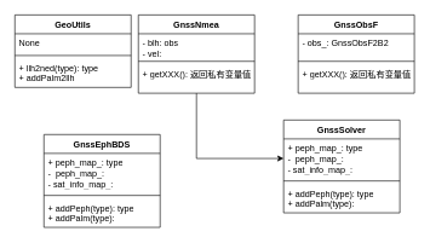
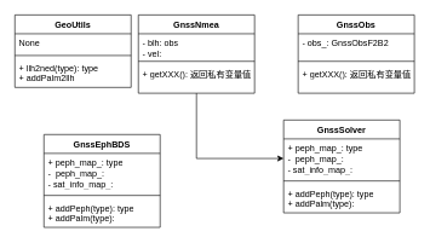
  <mxCell id="0" />
  <mxCell id="1" parent="0" />
  <mxCell id="2" value="GeoUtils" style="swimlane;fontStyle=1;align=center;verticalAlign=top;childLayout=stackLayout;horizontal=1;startSize=26;horizontalStack=0;resizeParent=1;resizeParentMax=0;resizeLast=0;collapsible=1;marginBottom=0;whiteSpace=wrap;html=1;" vertex="1" parent="1"><mxGeometry x="20" y="20" width="160" height="100" as="geometry" /></mxCell>
  <mxCell id="3" value="None" style="text;strokeColor=none;fillColor=none;align=left;verticalAlign=top;spacingLeft=4;spacingRight=4;overflow=hidden;rotatable=0;points=[[0,0.5],[1,0.5]];portConstraint=eastwest;whiteSpace=wrap;html=1;" vertex="1" parent="2"><mxGeometry y="26" width="160" height="26" as="geometry" /></mxCell>
  <mxCell id="4" value="" style="line;strokeWidth=1;fillColor=none;align=left;verticalAlign=middle;spacingTop=-1;spacingLeft=3;spacingRight=3;rotatable=0;labelPosition=right;points=[];portConstraint=eastwest;strokeColor=inherit;" vertex="1" parent="2"><mxGeometry y="52" width="160" height="8" as="geometry" /></mxCell>
  <mxCell id="5" value="+ llh2ned(type): type&lt;div&gt;+ addPalm2llh&lt;/div&gt;" style="text;strokeColor=none;fillColor=none;align=left;verticalAlign=top;spacingLeft=4;spacingRight=4;overflow=hidden;rotatable=0;points=[[0,0.5],[1,0.5]];portConstraint=eastwest;whiteSpace=wrap;html=1;" vertex="1" parent="2"><mxGeometry y="60" width="160" height="40" as="geometry" /></mxCell>
  <mxCell id="6" value="GnssEphBDS" style="swimlane;fontStyle=1;align=center;verticalAlign=top;childLayout=stackLayout;horizontal=1;startSize=26;horizontalStack=0;resizeParent=1;resizeParentMax=0;resizeLast=0;collapsible=1;marginBottom=0;whiteSpace=wrap;html=1;" vertex="1" parent="1"><mxGeometry x="60" y="185" width="160" height="128" as="geometry" /></mxCell>
  <mxCell id="7" value="+ peph_map_: type&lt;div&gt;-&amp;nbsp; peph_map_:&lt;/div&gt;&lt;div&gt;- sat_info_map_:&lt;/div&gt;" style="text;strokeColor=none;fillColor=none;align=left;verticalAlign=top;spacingLeft=4;spacingRight=4;overflow=hidden;rotatable=0;points=[[0,0.5],[1,0.5]];portConstraint=eastwest;whiteSpace=wrap;html=1;" vertex="1" parent="6"><mxGeometry y="26" width="160" height="54" as="geometry" /></mxCell>
  <mxCell id="8" value="" style="line;strokeWidth=1;fillColor=none;align=left;verticalAlign=middle;spacingTop=-1;spacingLeft=3;spacingRight=3;rotatable=0;labelPosition=right;points=[];portConstraint=eastwest;strokeColor=inherit;" vertex="1" parent="6"><mxGeometry y="80" width="160" height="8" as="geometry" /></mxCell>
  <mxCell id="9" value="+ addPeph(type): type&lt;div&gt;+ addPalm(type):&lt;/div&gt;" style="text;strokeColor=none;fillColor=none;align=left;verticalAlign=top;spacingLeft=4;spacingRight=4;overflow=hidden;rotatable=0;points=[[0,0.5],[1,0.5]];portConstraint=eastwest;whiteSpace=wrap;html=1;" vertex="1" parent="6"><mxGeometry y="88" width="160" height="40" as="geometry" /></mxCell>
  <mxCell id="10" value="" style="edgeStyle=orthogonalEdgeStyle;rounded=0;orthogonalLoop=1;jettySize=auto;html=1;entryX=0;entryY=0.5;entryDx=0;entryDy=0;" edge="1" parent="1" source="11" target="20"><mxGeometry relative="1" as="geometry" /></mxCell>
  <mxCell id="11" value="GnssNmea" style="swimlane;fontStyle=1;align=center;verticalAlign=top;childLayout=stackLayout;horizontal=1;startSize=26;horizontalStack=0;resizeParent=1;resizeParentMax=0;resizeLast=0;collapsible=1;marginBottom=0;whiteSpace=wrap;html=1;" vertex="1" parent="1"><mxGeometry x="190" y="20" width="160" height="108" as="geometry" /></mxCell>
  <mxCell id="12" value="- blh: obs&lt;div&gt;- vel:&amp;nbsp;&lt;/div&gt;" style="text;strokeColor=none;fillColor=none;align=left;verticalAlign=top;spacingLeft=4;spacingRight=4;overflow=hidden;rotatable=0;points=[[0,0.5],[1,0.5]];portConstraint=eastwest;whiteSpace=wrap;html=1;" vertex="1" parent="11"><mxGeometry y="26" width="160" height="34" as="geometry" /></mxCell>
  <mxCell id="13" value="" style="line;strokeWidth=1;fillColor=none;align=left;verticalAlign=middle;spacingTop=-1;spacingLeft=3;spacingRight=3;rotatable=0;labelPosition=right;points=[];portConstraint=eastwest;strokeColor=inherit;" vertex="1" parent="11"><mxGeometry y="60" width="160" height="8" as="geometry" /></mxCell>
  <mxCell id="14" value="+ getXXX(): 返回私有变量值" style="text;strokeColor=none;fillColor=none;align=left;verticalAlign=top;spacingLeft=4;spacingRight=4;overflow=hidden;rotatable=0;points=[[0,0.5],[1,0.5]];portConstraint=eastwest;whiteSpace=wrap;html=1;" vertex="1" parent="11"><mxGeometry y="68" width="160" height="40" as="geometry" /></mxCell>
- <mxCell id="15" value="GnssObsF" style="swimlane;fontStyle=1;align=center;verticalAlign=top;childLayout=stackLayout;horizontal=1;startSize=26;horizontalStack=0;resizeParent=1;resizeParentMax=0;resizeLast=0;collapsible=1;marginBottom=0;whiteSpace=wrap;html=1;" vertex="1" parent="1"><mxGeometry x="410" y="20" width="160" height="108" as="geometry" /></mxCell>
+ <mxCell id="15" value="GnssObs" style="swimlane;fontStyle=1;align=center;verticalAlign=top;childLayout=stackLayout;horizontal=1;startSize=26;horizontalStack=0;resizeParent=1;resizeParentMax=0;resizeLast=0;collapsible=1;marginBottom=0;whiteSpace=wrap;html=1;" vertex="1" parent="1"><mxGeometry x="410" y="20" width="160" height="108" as="geometry" /></mxCell>
  <mxCell id="16" value="- obs_&lt;span style=&quot;background-color: transparent; color: light-dark(rgb(0, 0, 0), rgb(255, 255, 255));&quot;&gt;: GnssObsF2B2&amp;nbsp;&lt;/span&gt;" style="text;strokeColor=none;fillColor=none;align=left;verticalAlign=top;spacingLeft=4;spacingRight=4;overflow=hidden;rotatable=0;points=[[0,0.5],[1,0.5]];portConstraint=eastwest;whiteSpace=wrap;html=1;" vertex="1" parent="15"><mxGeometry y="26" width="160" height="34" as="geometry" /></mxCell>
  <mxCell id="17" value="" style="line;strokeWidth=1;fillColor=none;align=left;verticalAlign=middle;spacingTop=-1;spacingLeft=3;spacingRight=3;rotatable=0;labelPosition=right;points=[];portConstraint=eastwest;strokeColor=inherit;" vertex="1" parent="15"><mxGeometry y="60" width="160" height="8" as="geometry" /></mxCell>
  <mxCell id="18" value="+ getXXX(): 返回私有变量值" style="text;strokeColor=none;fillColor=none;align=left;verticalAlign=top;spacingLeft=4;spacingRight=4;overflow=hidden;rotatable=0;points=[[0,0.5],[1,0.5]];portConstraint=eastwest;whiteSpace=wrap;html=1;" vertex="1" parent="15"><mxGeometry y="68" width="160" height="40" as="geometry" /></mxCell>
  <mxCell id="19" value="GnssSolver" style="swimlane;fontStyle=1;align=center;verticalAlign=top;childLayout=stackLayout;horizontal=1;startSize=26;horizontalStack=0;resizeParent=1;resizeParentMax=0;resizeLast=0;collapsible=1;marginBottom=0;whiteSpace=wrap;html=1;" vertex="1" parent="1"><mxGeometry x="390" y="165" width="160" height="128" as="geometry"><mxRectangle x="540" y="640" width="100" height="30" as="alternateBounds" /></mxGeometry></mxCell>
  <mxCell id="20" value="+ peph_map_: type&lt;div&gt;-&amp;nbsp; peph_map_:&lt;/div&gt;&lt;div&gt;- sat_info_map_:&lt;/div&gt;" style="text;strokeColor=none;fillColor=none;align=left;verticalAlign=top;spacingLeft=4;spacingRight=4;overflow=hidden;rotatable=0;points=[[0,0.5],[1,0.5]];portConstraint=eastwest;whiteSpace=wrap;html=1;" vertex="1" parent="19"><mxGeometry y="26" width="160" height="54" as="geometry" /></mxCell>
  <mxCell id="21" value="" style="line;strokeWidth=1;fillColor=none;align=left;verticalAlign=middle;spacingTop=-1;spacingLeft=3;spacingRight=3;rotatable=0;labelPosition=right;points=[];portConstraint=eastwest;strokeColor=inherit;" vertex="1" parent="19"><mxGeometry y="80" width="160" height="8" as="geometry" /></mxCell>
  <mxCell id="22" value="+ addPeph(type): type&lt;div&gt;+ addPalm(type):&lt;/div&gt;" style="text;strokeColor=none;fillColor=none;align=left;verticalAlign=top;spacingLeft=4;spacingRight=4;overflow=hidden;rotatable=0;points=[[0,0.5],[1,0.5]];portConstraint=eastwest;whiteSpace=wrap;html=1;" vertex="1" parent="19"><mxGeometry y="88" width="160" height="40" as="geometry" /></mxCell>
